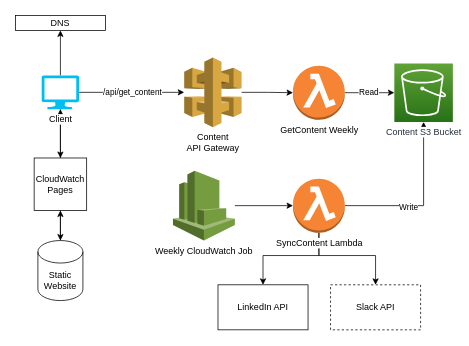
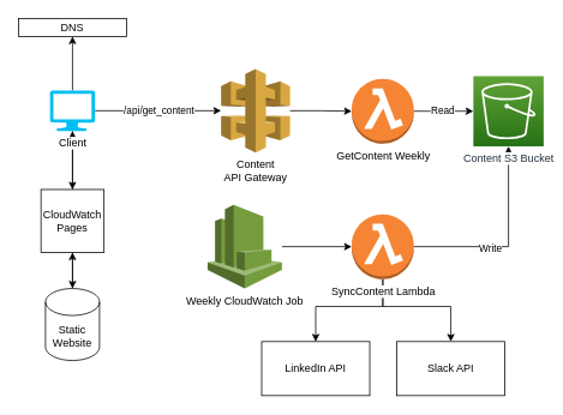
  <mxCell id="0" />
  <mxCell id="1" parent="0" />
  <mxCell id="2" style="edgeStyle=orthogonalEdgeStyle;rounded=0;orthogonalLoop=1;jettySize=auto;html=1;" parent="1" source="23" target="18" edge="1"><mxGeometry relative="1" as="geometry" /></mxCell>
  <mxCell id="3" value="Write" style="edgeLabel;html=1;align=center;verticalAlign=middle;resizable=0;points=[];" parent="2" vertex="1" connectable="0"><mxGeometry x="-0.224" y="-1" relative="1" as="geometry"><mxPoint y="1" as="offset" /></mxGeometry></mxCell>
  <mxCell id="4" value="" style="edgeStyle=orthogonalEdgeStyle;rounded=0;orthogonalLoop=1;jettySize=auto;html=1;" parent="1" source="5" target="10" edge="1"><mxGeometry relative="1" as="geometry" /></mxCell>
  <mxCell id="5" value="CloudWatch Pages" style="whiteSpace=wrap;html=1;aspect=fixed;" parent="1" vertex="1"><mxGeometry x="45" y="210" width="70" height="70" as="geometry" /></mxCell>
  <mxCell id="6" style="edgeStyle=orthogonalEdgeStyle;rounded=0;orthogonalLoop=1;jettySize=auto;html=1;entryX=0.5;entryY=1;entryDx=0;entryDy=0;" parent="1" source="10" target="11" edge="1"><mxGeometry relative="1" as="geometry" /></mxCell>
  <mxCell id="7" style="edgeStyle=orthogonalEdgeStyle;rounded=0;orthogonalLoop=1;jettySize=auto;html=1;entryX=0.5;entryY=0;entryDx=0;entryDy=0;" parent="1" source="10" target="5" edge="1"><mxGeometry relative="1" as="geometry" /></mxCell>
  <mxCell id="8" style="edgeStyle=orthogonalEdgeStyle;rounded=0;orthogonalLoop=1;jettySize=auto;html=1;" parent="1" source="10" target="14" edge="1"><mxGeometry relative="1" as="geometry" /></mxCell>
  <mxCell id="9" value="/api/get_content" style="edgeLabel;html=1;align=center;verticalAlign=middle;resizable=0;points=[];" parent="8" vertex="1" connectable="0"><mxGeometry x="-0.182" relative="1" as="geometry"><mxPoint x="13" as="offset" /></mxGeometry></mxCell>
  <mxCell id="10" value="Client" style="verticalLabelPosition=bottom;html=1;verticalAlign=top;align=center;strokeColor=none;fillColor=#00BEF2;shape=mxgraph.azure.computer;pointerEvents=1;labelBackgroundColor=default;labelPosition=center;" parent="1" vertex="1"><mxGeometry x="55" y="100" width="50" height="45" as="geometry" /></mxCell>
  <mxCell id="11" value="DNS" style="rounded=0;whiteSpace=wrap;html=1;" parent="1" vertex="1"><mxGeometry x="20" y="20" width="120" height="20" as="geometry" /></mxCell>
  <mxCell id="12" style="edgeStyle=orthogonalEdgeStyle;rounded=0;orthogonalLoop=1;jettySize=auto;html=1;entryX=0.5;entryY=0;entryDx=0;entryDy=0;entryPerimeter=0;" parent="1" source="5" target="20" edge="1"><mxGeometry relative="1" as="geometry" /></mxCell>
  <mxCell id="13" style="edgeStyle=orthogonalEdgeStyle;rounded=0;orthogonalLoop=1;jettySize=auto;html=1;entryX=0;entryY=0.5;entryDx=0;entryDy=0;entryPerimeter=0;" parent="1" source="14" target="17" edge="1"><mxGeometry relative="1" as="geometry" /></mxCell>
  <mxCell id="14" value="Content&lt;br&gt;API Gateway" style="outlineConnect=0;dashed=0;verticalLabelPosition=bottom;verticalAlign=top;align=center;html=1;shape=mxgraph.aws3.api_gateway;fillColor=#D9A741;gradientColor=none;" parent="1" vertex="1"><mxGeometry x="245" y="76" width="76.5" height="93" as="geometry" /></mxCell>
  <mxCell id="15" style="edgeStyle=orthogonalEdgeStyle;rounded=0;orthogonalLoop=1;jettySize=auto;html=1;" parent="1" source="17" target="18" edge="1"><mxGeometry relative="1" as="geometry" /></mxCell>
  <mxCell id="16" value="Read" style="edgeLabel;html=1;align=center;verticalAlign=middle;resizable=0;points=[];" parent="15" vertex="1" connectable="0"><mxGeometry x="-0.061" y="1" relative="1" as="geometry"><mxPoint as="offset" /></mxGeometry></mxCell>
  <mxCell id="17" value="GetContent Weekly" style="outlineConnect=0;dashed=0;verticalLabelPosition=bottom;verticalAlign=top;align=center;html=1;shape=mxgraph.aws3.lambda_function;fillColor=#F58534;gradientColor=none;" parent="1" vertex="1"><mxGeometry x="390" y="87" width="69" height="72" as="geometry" /></mxCell>
  <mxCell id="18" value="Content S3 Bucket" style="sketch=0;points=[[0,0,0],[0.25,0,0],[0.5,0,0],[0.75,0,0],[1,0,0],[0,1,0],[0.25,1,0],[0.5,1,0],[0.75,1,0],[1,1,0],[0,0.25,0],[0,0.5,0],[0,0.75,0],[1,0.25,0],[1,0.5,0],[1,0.75,0]];outlineConnect=0;fontColor=#232F3E;gradientColor=#60A337;gradientDirection=north;fillColor=#277116;strokeColor=#ffffff;dashed=0;verticalLabelPosition=bottom;verticalAlign=top;align=center;html=1;fontSize=12;fontStyle=0;aspect=fixed;shape=mxgraph.aws4.resourceIcon;resIcon=mxgraph.aws4.s3;labelBackgroundColor=default;" parent="1" vertex="1"><mxGeometry x="525" y="84" width="78" height="78" as="geometry" /></mxCell>
  <mxCell id="19" value="" style="edgeStyle=orthogonalEdgeStyle;rounded=0;orthogonalLoop=1;jettySize=auto;html=1;" parent="1" source="20" target="5" edge="1"><mxGeometry relative="1" as="geometry" /></mxCell>
  <mxCell id="20" value="Static Website" style="shape=cylinder3;whiteSpace=wrap;html=1;boundedLbl=1;backgroundOutline=1;size=15;" parent="1" vertex="1"><mxGeometry x="50" y="320" width="60" height="80" as="geometry" /></mxCell>
  <mxCell id="21" style="edgeStyle=orthogonalEdgeStyle;rounded=0;orthogonalLoop=1;jettySize=auto;html=1;" parent="1" source="23" target="26" edge="1"><mxGeometry relative="1" as="geometry"><Array as="points"><mxPoint x="425" y="340" /><mxPoint x="350" y="340" /></Array></mxGeometry></mxCell>
  <mxCell id="22" style="edgeStyle=orthogonalEdgeStyle;rounded=0;orthogonalLoop=1;jettySize=auto;html=1;entryX=0.5;entryY=0;entryDx=0;entryDy=0;" parent="1" source="23" target="27" edge="1"><mxGeometry relative="1" as="geometry"><Array as="points"><mxPoint x="425" y="340" /><mxPoint x="500" y="340" /></Array></mxGeometry></mxCell>
  <mxCell id="23" value="SyncContent Lambda" style="outlineConnect=0;dashed=0;verticalLabelPosition=bottom;verticalAlign=top;align=center;html=1;shape=mxgraph.aws3.lambda_function;fillColor=#F58534;gradientColor=none;labelBackgroundColor=default;" parent="1" vertex="1"><mxGeometry x="390" y="237.5" width="69" height="72" as="geometry" /></mxCell>
  <mxCell id="24" style="edgeStyle=orthogonalEdgeStyle;rounded=0;orthogonalLoop=1;jettySize=auto;html=1;entryX=0;entryY=0.5;entryDx=0;entryDy=0;entryPerimeter=0;" parent="1" source="25" target="23" edge="1"><mxGeometry relative="1" as="geometry" /></mxCell>
  <mxCell id="25" value="Weekly CloudWatch Job" style="outlineConnect=0;dashed=0;verticalLabelPosition=bottom;verticalAlign=top;align=center;html=1;shape=mxgraph.aws3.cloudwatch;fillColor=#759C3E;gradientColor=none;labelBackgroundColor=default;" parent="1" vertex="1"><mxGeometry x="230" y="227" width="82.5" height="93" as="geometry" /></mxCell>
  <mxCell id="26" value="LinkedIn API" style="rounded=0;whiteSpace=wrap;html=1;labelBackgroundColor=default;" parent="1" vertex="1"><mxGeometry x="290" y="379" width="120" height="60" as="geometry" /></mxCell>
- <mxCell id="27" value="Slack API" style="rounded=0;whiteSpace=wrap;html=1;labelBackgroundColor=default;dashed=1;" parent="1" vertex="1"><mxGeometry x="440" y="379" width="120" height="60" as="geometry" /></mxCell>
+ <mxCell id="27" value="Slack API" style="rounded=0;whiteSpace=wrap;html=1;labelBackgroundColor=default;" parent="1" vertex="1"><mxGeometry x="440" y="379" width="120" height="60" as="geometry" /></mxCell>
